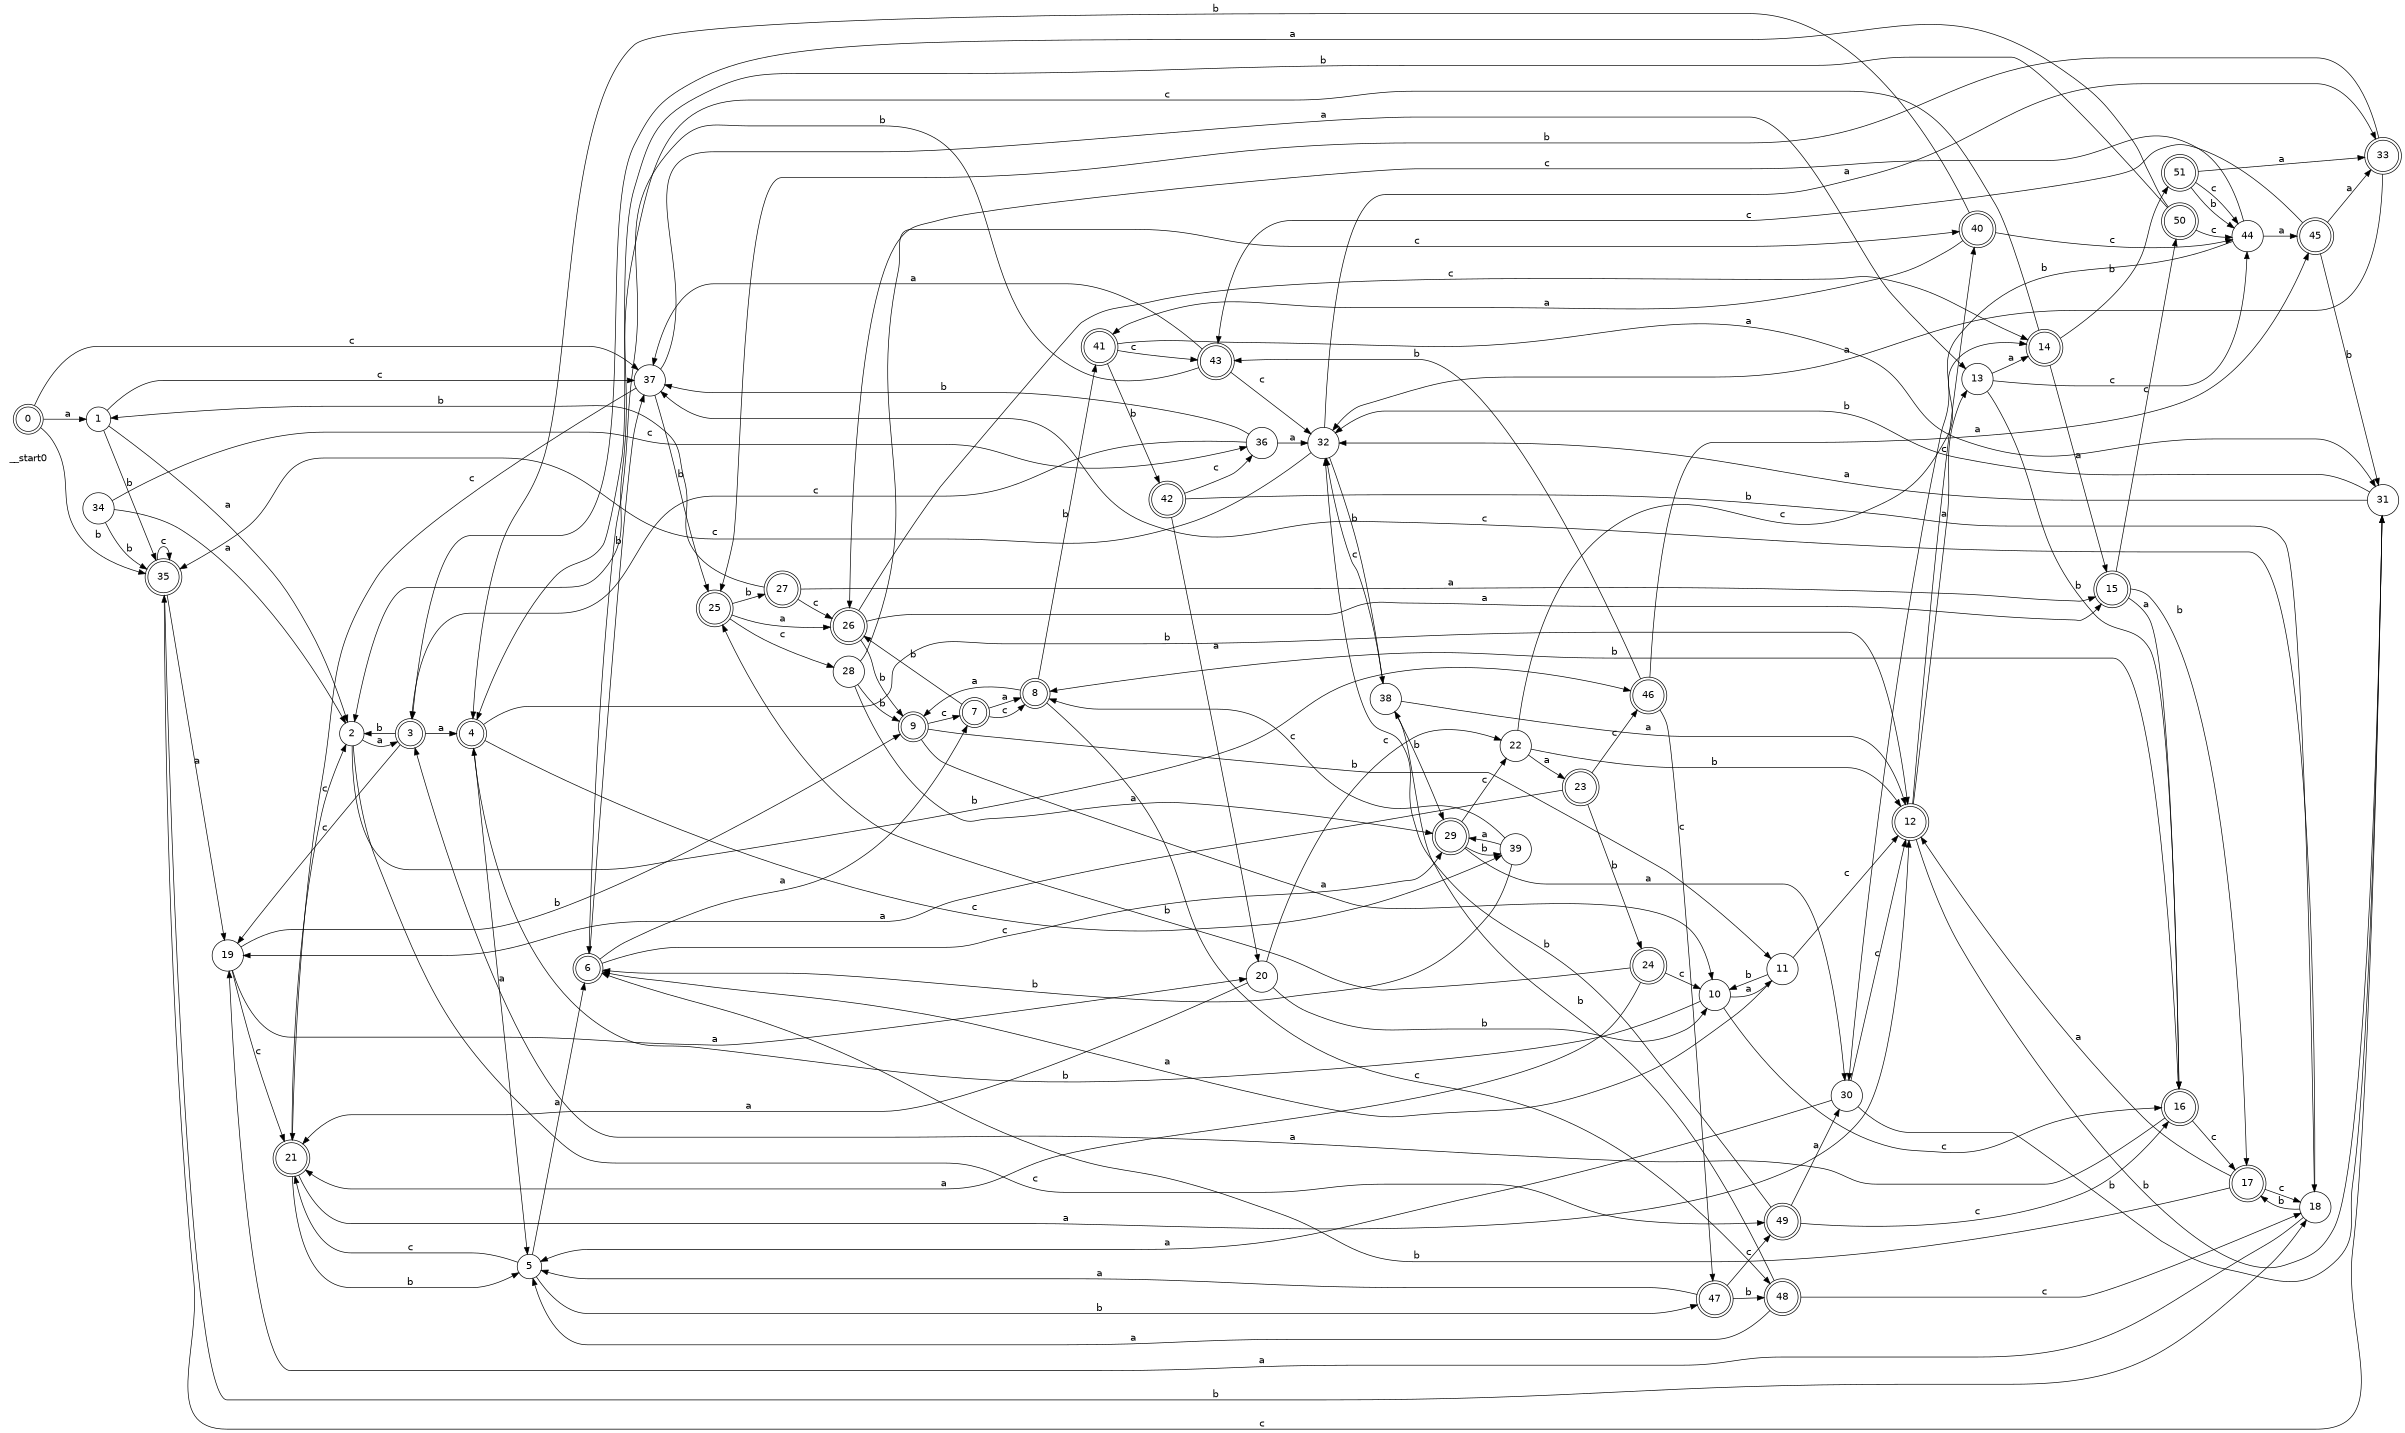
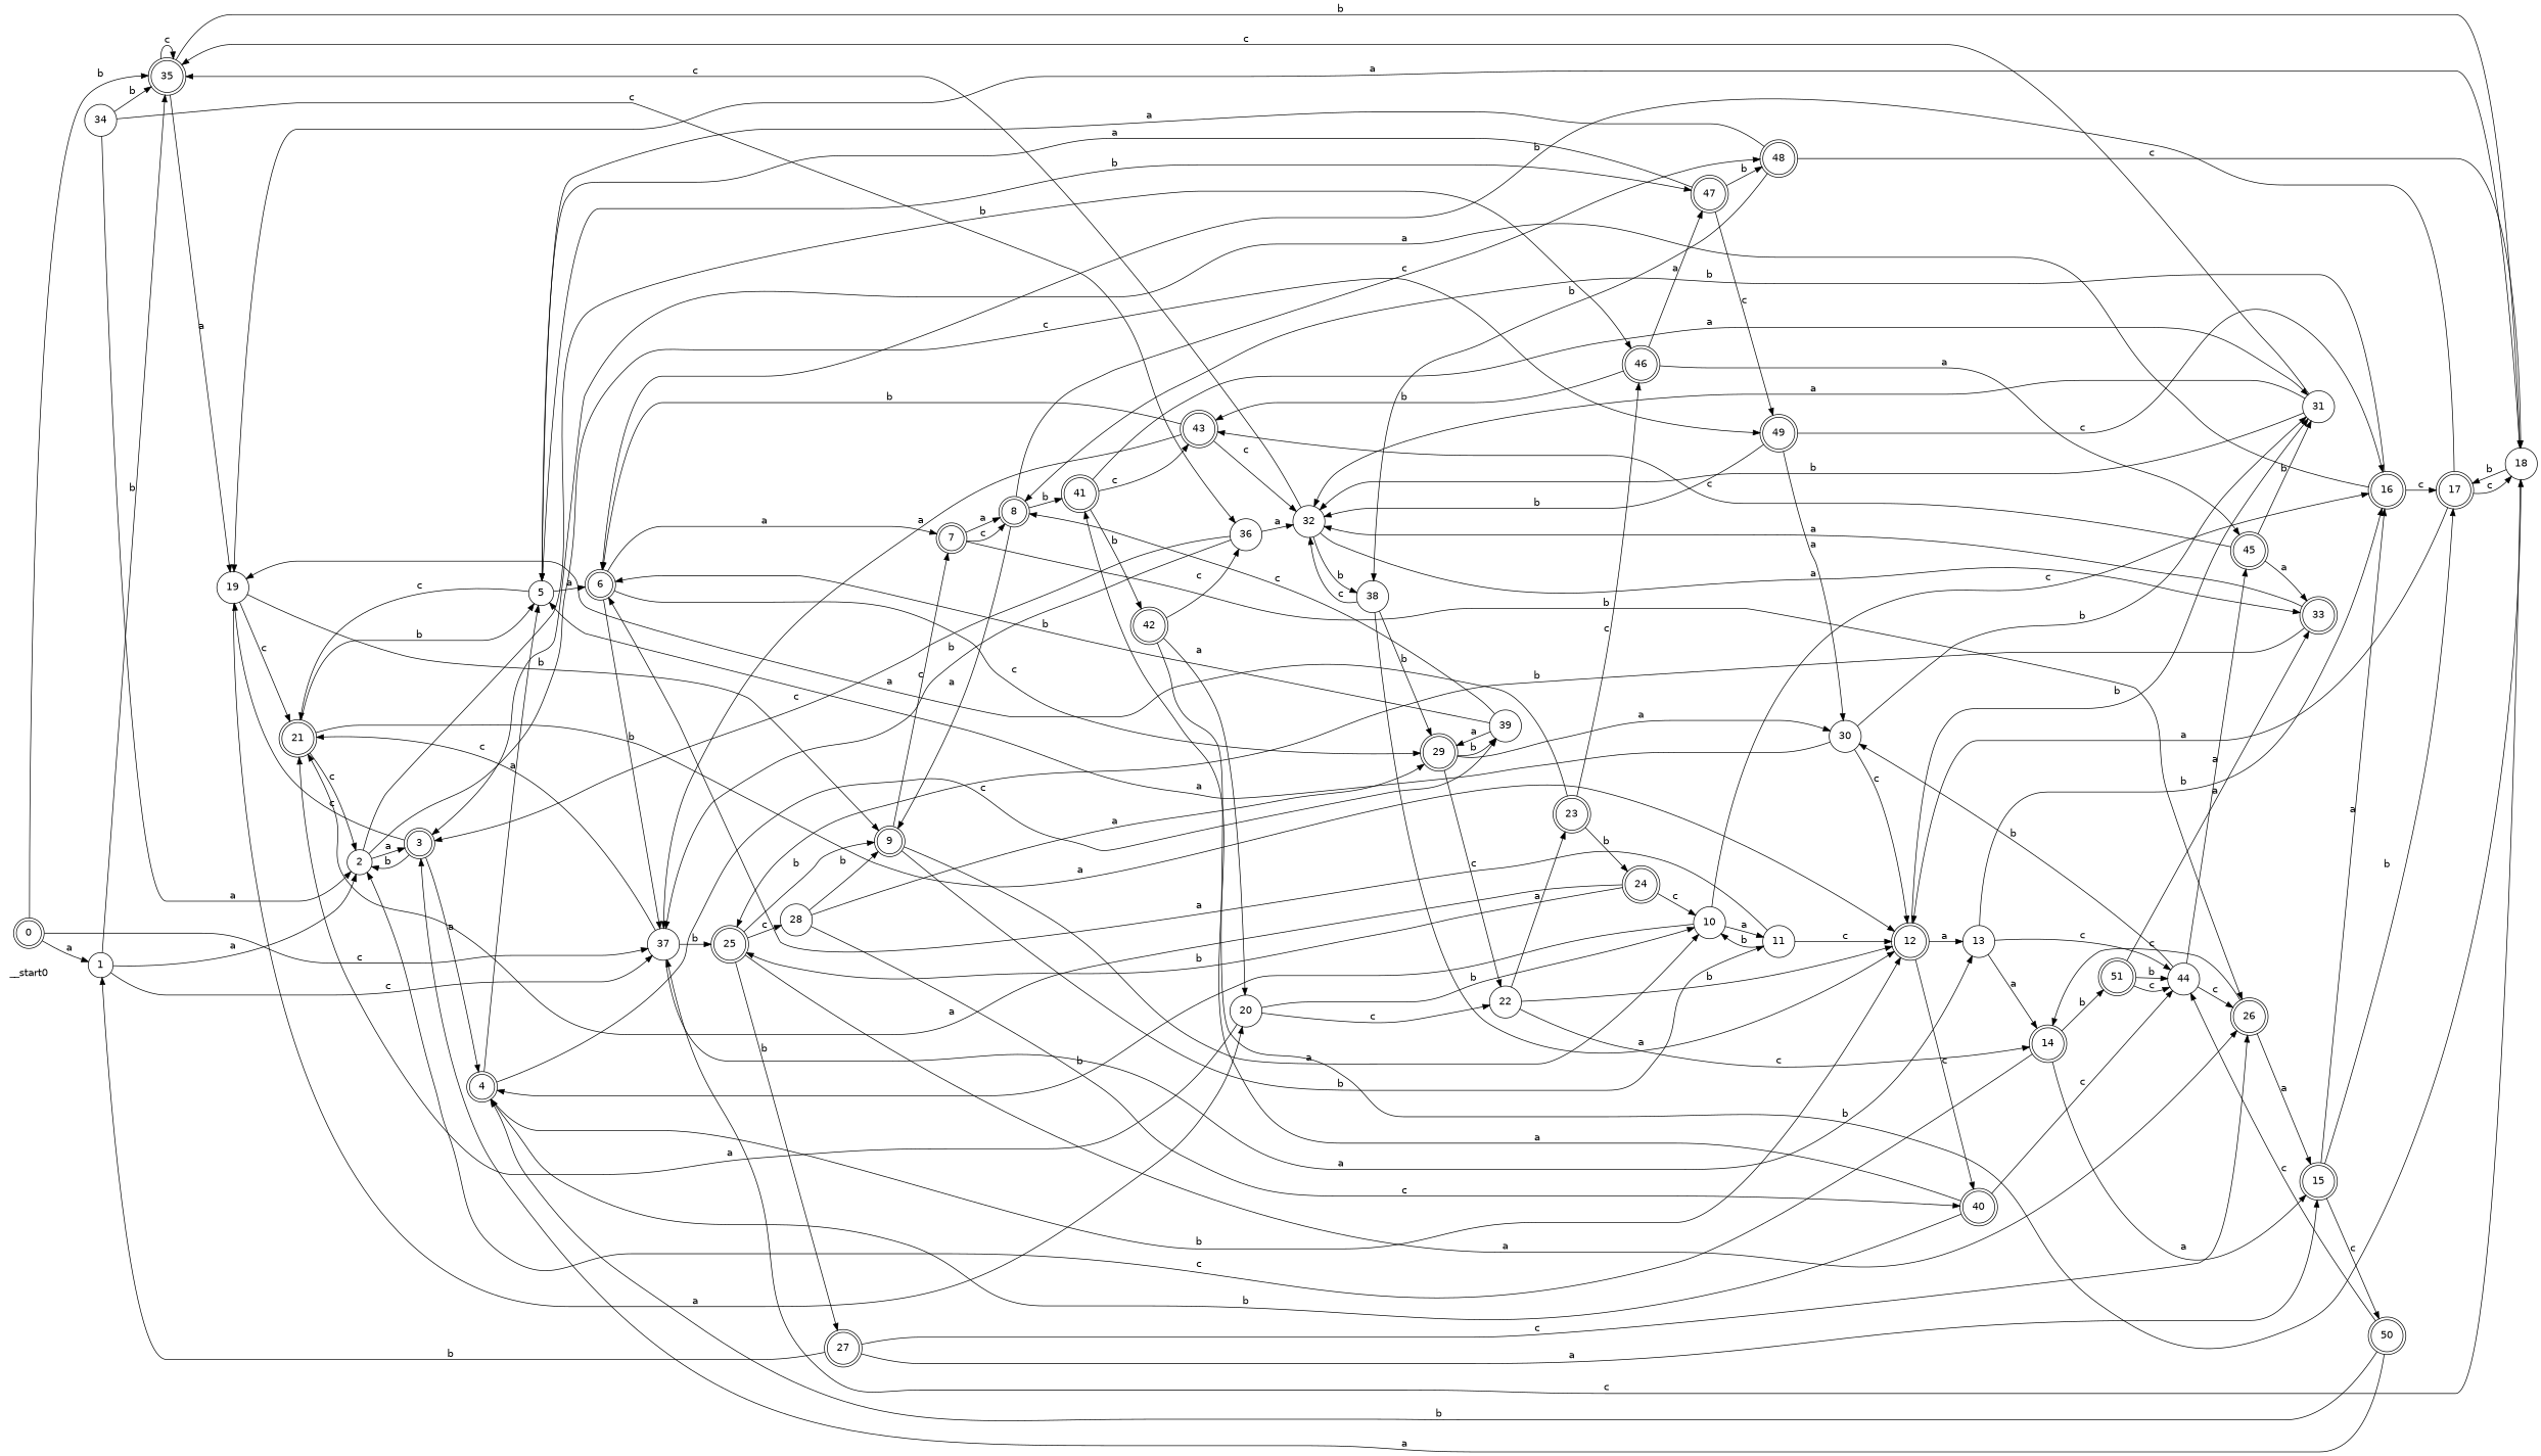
  digraph {
    fontname="DejaVu Sans"
    rankdir=LR
    node [fontname="DejaVu Sans" shape=doublecircle color=black fillcolor=white style="rounded,filled"]
    edge [fontname="DejaVu Sans"]
    __start0 [shape=none color="" fillcolor="" style=""]
    n2 [label=0]
    n3 [label=1 shape=circle style=filled]
    n4 [label=35]
    n5 [label=37 shape=circle style=filled]
    n6 [label=2 shape=circle style=filled]
    n7 [label=19 shape=circle style=filled]
    n8 [label=18 shape=circle style=filled]
    n9 [label=21]
    n10 [label=13 shape=circle style=filled]
    n11 [label=25]
    n12 [label=3]
    n13 [label=46]
    n14 [label=49]
    n15 [label=4]
    n16 [label=47]
    n17 [label=43]
    n18 [label=45]
    n19 [label=16]
    n20 [label=30 shape=circle style=filled]
    n21 [label=32 shape=circle style=filled]
    n22 [label=5 shape=circle style=filled]
    n23 [label=12]
    n24 [label=39 shape=circle style=filled]
    n25 [label=9]
    n26 [label=20 shape=circle style=filled]
    n27 [label=6]
    n28 [label=31 shape=circle style=filled]
    n29 [label=40]
    n30 [label=29]
    n31 [label=8]
    n32 [label=7]
    n33 [label=48]
    n34 [label=26]
    n35 [label=22 shape=circle style=filled]
    n36 [label=41]
    n37 [label=14]
    n38 [label=15]
    n39 [label=10 shape=circle style=filled]
    n40 [label=11 shape=circle style=filled]
    n41 [label=42]
    n42 [label=38 shape=circle style=filled]
    n43 [label=17]
    n44 [label=44 shape=circle style=filled]
    n45 [label=51]
    n46 [label=50]
    n47 [label=33]
    n48 [label=23]
    n49 [label=24]
    n50 [label=27]
    n51 [label=28 shape=circle style=filled]
    n52 [label=34 shape=circle style=filled]
    n53 [label=36 shape=circle style=filled]
    n2 -> n3 [label=a]
    n2 -> n4 [label=b]
    n2 -> n5 [label=c]
    n3 -> n4 [label=b]
    n3 -> n5 [label=c]
    n3 -> n6 [label=a]
    n4 -> n4 [label=c]
    n4 -> n7 [label=a]
    n4 -> n8 [label=b]
    n5 -> n9 [label=c]
    n5 -> n10 [label=a]
    n5 -> n11 [label=b]
    n6 -> n12 [label=a]
    n6 -> n13 [label=b]
    n6 -> n14 [label=c]
    n7 -> n9 [label=c]
    n7 -> n25 [label=b]
    n7 -> n26 [label=a]
    n8 -> n5 [label=c]
    n8 -> n7 [label=a]
    n8 -> n43 [label=b]
    n9 -> n6 [label=c]
    n9 -> n22 [label=b]
    n9 -> n23 [label=a]
    n10 -> n19 [label=b]
    n10 -> n37 [label=a]
    n10 -> n44 [label=c]
    n11 -> n34 [label=a]
    n11 -> n50 [label=b]
    n11 -> n51 [label=c]
    n12 -> n6 [label=b]
    n12 -> n7 [label=c]
    n12 -> n15 [label=a]
-   n13 -> n16 [label=c]
+   n13 -> n16 [label=a]
    n13 -> n17 [label=b]
    n13 -> n18 [label=a]
    n14 -> n19 [label=c]
    n14 -> n20 [label=a]
    n14 -> n21 [label=b]
    n15 -> n22 [label=a]
    n15 -> n23 [label=b]
    n15 -> n24 [label=c]
    n16 -> n14 [label=c]
    n16 -> n22 [label=a]
    n16 -> n33 [label=b]
    n17 -> n5 [label=a]
    n17 -> n21 [label=c]
    n17 -> n27 [label=b]
    n18 -> n17 [label=c]
    n18 -> n28 [label=b]
    n18 -> n47 [label=a]
    n19 -> n12 [label=a]
    n19 -> n31 [label=b]
    n19 -> n43 [label=c]
    n20 -> n22 [label=a]
    n20 -> n23 [label=c]
    n20 -> n28 [label=b]
    n21 -> n4 [label=c]
    n21 -> n42 [label=b]
    n21 -> n47 [label=a]
    n22 -> n9 [label=c]
    n22 -> n16 [label=b]
    n22 -> n27 [label=a]
    n23 -> n10 [label=a]
    n23 -> n28 [label=b]
    n23 -> n29 [label=c]
    n24 -> n27 [label=b]
    n24 -> n30 [label=a]
    n24 -> n31 [label=c]
    n25 -> n32 [label=c]
    n25 -> n39 [label=a]
    n25 -> n40 [label=b]
    n26 -> n9 [label=a]
    n26 -> n35 [label=c]
    n26 -> n39 [label=b]
    n27 -> n5 [label=b]
    n27 -> n30 [label=c]
    n27 -> n32 [label=a]
    n28 -> n4 [label=c]
    n28 -> n21 [label=a]
    n28 -> n21 [label=b]
    n29 -> n15 [label=b]
    n29 -> n36 [label=a]
    n29 -> n44 [label=c]
    n30 -> n20 [label=a]
    n30 -> n24 [label=b]
    n30 -> n35 [label=c]
    n31 -> n25 [label=a]
    n31 -> n33 [label=c]
    n31 -> n36 [label=b]
    n32 -> n31 [label=a]
    n32 -> n31 [label=c]
    n32 -> n34 [label=b]
    n33 -> n8 [label=c]
    n33 -> n22 [label=a]
    n33 -> n42 [label=b]
-   n34 -> n25 [label=b]
+   n11 -> n25 [label=b]
    n34 -> n37 [label=c]
    n34 -> n38 [label=a]
    n35 -> n23 [label=b]
    n35 -> n37 [label=c]
    n35 -> n48 [label=a]
    n36 -> n17 [label=c]
    n36 -> n28 [label=a]
    n36 -> n41 [label=b]
    n37 -> n6 [label=c]
    n37 -> n38 [label=a]
    n37 -> n45 [label=b]
    n38 -> n19 [label=a]
    n38 -> n43 [label=b]
    n38 -> n46 [label=c]
    n39 -> n15 [label=b]
    n39 -> n19 [label=c]
    n39 -> n40 [label=a]
    n40 -> n23 [label=c]
    n40 -> n27 [label=a]
    n40 -> n39 [label=b]
    n41 -> n8 [label=b]
    n41 -> n26 [label=a]
    n41 -> n53 [label=c]
    n42 -> n21 [label=c]
    n42 -> n23 [label=a]
    n42 -> n30 [label=b]
    n43 -> n8 [label=c]
    n43 -> n23 [label=a]
    n43 -> n27 [label=b]
    n44 -> n18 [label=a]
    n44 -> n20 [label=b]
    n44 -> n34 [label=c]
    n45 -> n44 [label=b]
    n45 -> n44 [label=c]
    n45 -> n47 [label=a]
    n46 -> n12 [label=a]
    n46 -> n15 [label=b]
    n46 -> n44 [label=c]
    n47 -> n11 [label=b]
    n47 -> n21 [label=a]
    n48 -> n7 [label=a]
    n48 -> n13 [label=c]
    n48 -> n49 [label=b]
    n49 -> n9 [label=a]
    n49 -> n11 [label=b]
    n49 -> n39 [label=c]
    n50 -> n3 [label=b]
    n50 -> n34 [label=c]
    n50 -> n38 [label=a]
    n51 -> n25 [label=b]
    n51 -> n29 [label=c]
    n51 -> n30 [label=a]
    n52 -> n4 [label=b]
    n52 -> n6 [label=a]
    n52 -> n53 [label=c]
    n53 -> n5 [label=b]
    n53 -> n12 [label=c]
    n53 -> n21 [label=a]
  }
